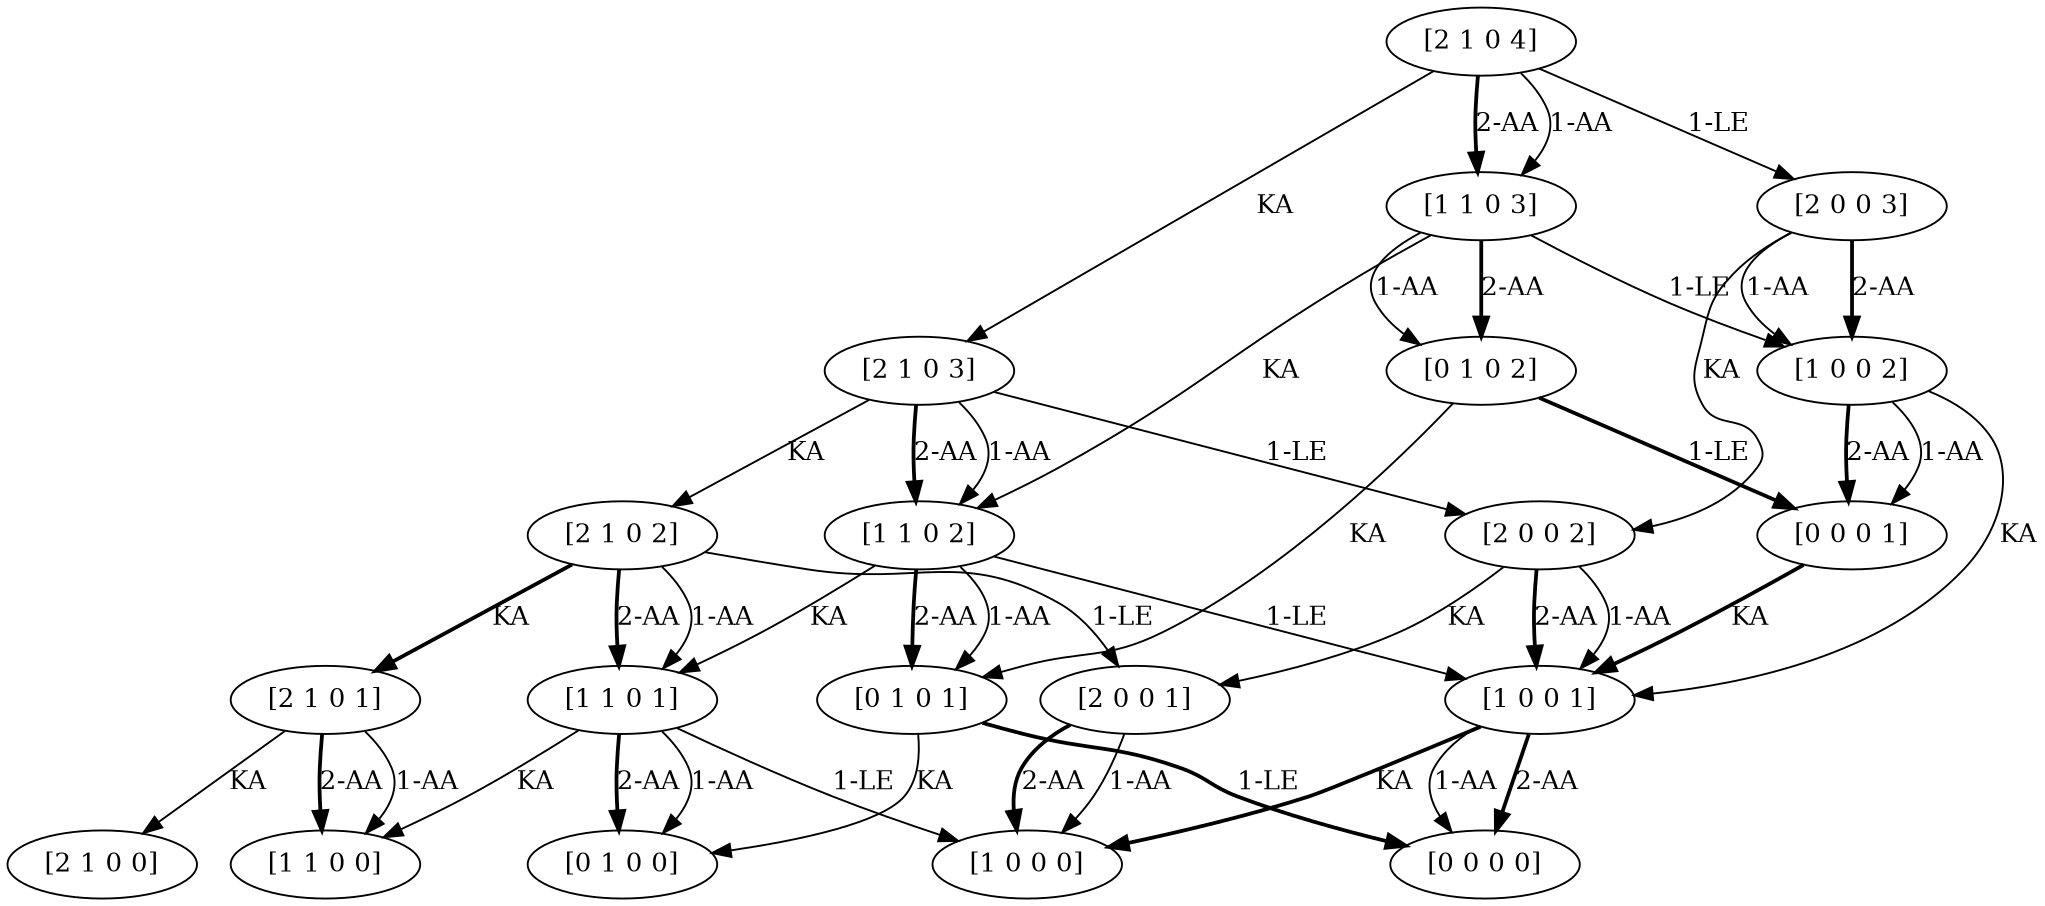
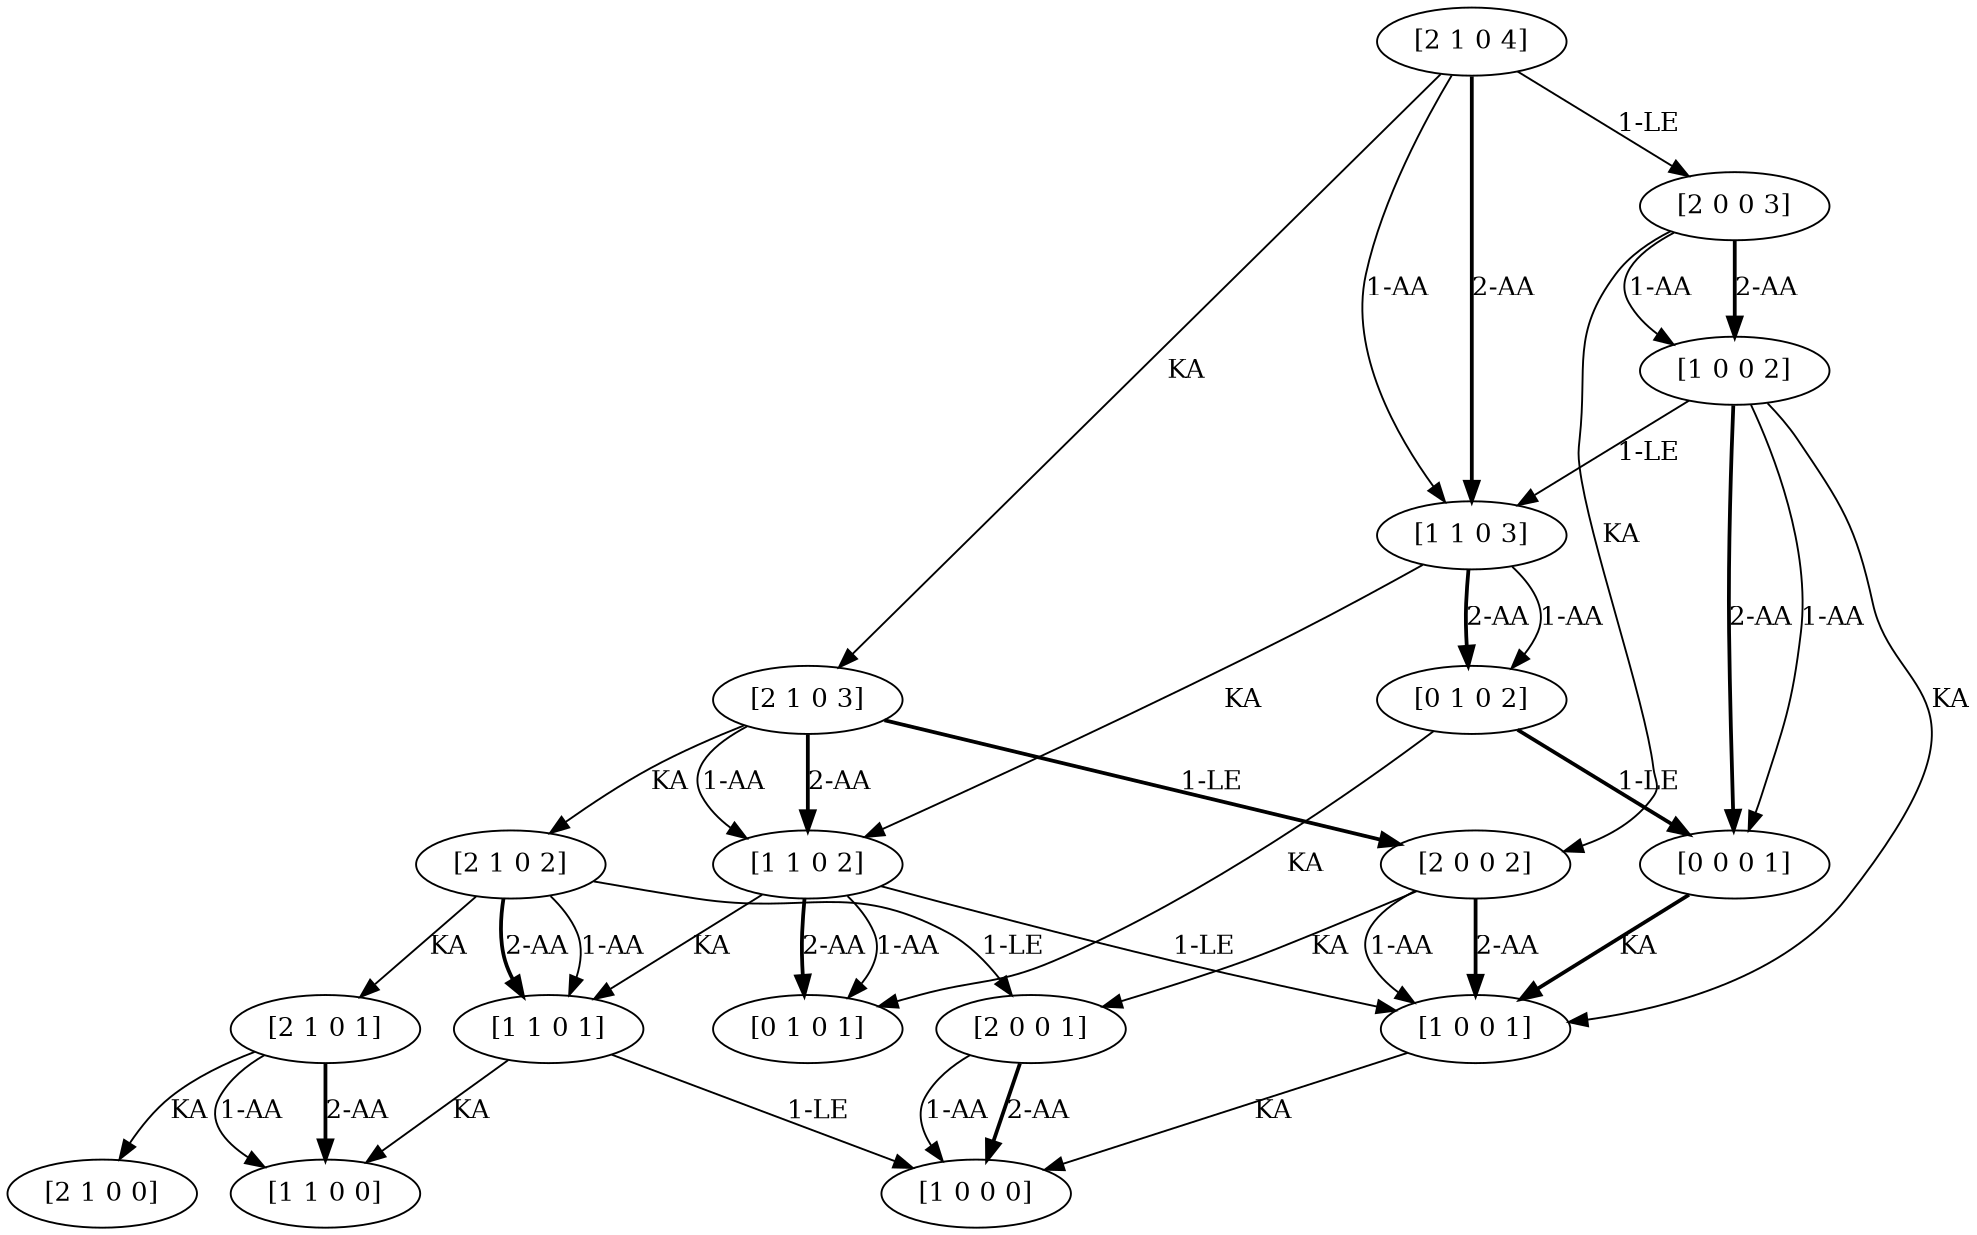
  digraph {
    node [capacity="[2]" stock="[1 0]" time=1 value=0.0]
    edge [goal="[1 0 0 0]" modus=AA not_best_politic=True revenue=100 time=2 weight=0.0 weight_goal=0.0]
    n1 [label="[2 1 0 0]" time=0]
    n2 [label="[2 1 0 1]" value=120.0]
    n3 [capacity="[1]" label="[1 1 0 0]" time=0]
    n4 [label="[2 1 0 2]" time=2 value=215.0]
    n5 [label="[2 0 0 1]" stock="[0 0]" value=70.0]
    n6 [capacity="[1]" label="[1 1 0 1]" value=120.0]
    n7 [capacity="[1]" label="[1 0 0 0]" stock="[0 0]" time=0]
-   n8 [capacity="[0]" label="[0 1 0 0]" time=0]
    n9 [label="[2 1 0 3]" time=3 value=272.312]
    n10 [label="[2 0 0 2]" stock="[0 0]" time=2 value=140.0]
    n11 [capacity="[1]" label="[1 1 0 2]" time=2 value=173.0]
    n12 [capacity="[1]" label="[1 0 0 1]" stock="[0 0]" value=70.0]
    n13 [capacity="[0]" label="[0 1 0 1]" value=50.0]
-   n14 [capacity="[0]" label="[0 0 0 0]" stock="[0 0]" time=0]
    n15 [label="[2 1 0 4]" time=4 value=303.188]
    n16 [label="[2 0 0 3]" stock="[0 0]" time=3 value=184.812]
    n17 [capacity="[1]" label="[1 1 0 3]" time=3 value=196.703]
    n18 [capacity="[1]" label="[1 0 0 2]" stock="[0 0]" time=2 value=98.0]
    n19 [capacity="[0]" label="[0 1 0 2]" time=2 value=75.0]
    n20 [capacity="[0]" label="[0 0 0 1]" stock="[0 0]"]
    n2 -> n1 [goal="[2 1 0 0]" label=KA modus=KA revenue=0 time=1]
    n2 -> n3 [goal="[1 1 0 0]" label="1-AA" time=1 weight=100.0]
    n2 -> n3 [goal="[1 1 0 0]" label="2-AA" not_best_politic=False revenue=200 style=bold time=1 weight=200.0]
-   n4 -> n2 [goal="[2 1 0 1]" label=KA modus=KA revenue=0 weight_goal=120.0 style=bold]
+   n4 -> n2 [goal="[2 1 0 1]" label=KA modus=KA revenue=0 weight_goal=120.0]
    n4 -> n5 [goal="[2 0 0 1]" label="1-LE" modus=LE weight=50.0 weight_goal=70.0]
    n4 -> n6 [goal="[1 1 0 1]" label="1-AA" weight=100.0 weight_goal=120.0]
    n4 -> n6 [goal="[1 1 0 1]" label="2-AA" not_best_politic=False revenue=200 style=bold weight=200.0 weight_goal=120.0]
    n5 -> n7 [label="1-AA" time=1 weight=100.0]
    n5 -> n7 [label="2-AA" not_best_politic=False revenue=200 style=bold time=1 weight=200.0]
    n6 -> n3 [goal="[1 1 0 0]" label=KA modus=KA revenue=0 time=1]
    n6 -> n7 [label="1-LE" modus=LE time=1 weight=100.0]
-   n6 -> n8 [goal="[0 1 0 0]" label="1-AA" time=1 weight=100.0]
-   n6 -> n8 [goal="[0 1 0 0]" label="2-AA" not_best_politic=False revenue=200 style=bold time=1 weight=200.0]
    n9 -> n4 [goal="[2 1 0 2]" label=KA modus=KA revenue=0 time=3 weight_goal=215.0]
-   n9 -> n10 [goal="[2 0 0 2]" label="1-LE" modus=LE time=3 weight=25.0 weight_goal=140.0]
+   n9 -> n10 [goal="[2 0 0 2]" label="1-LE" modus=LE time=3 weight=25.0 weight_goal=140.0 style=bold]
    n9 -> n11 [goal="[1 1 0 2]" label="1-AA" time=3 weight=58.0 weight_goal=173.0]
    n9 -> n11 [goal="[1 1 0 2]" label="2-AA" not_best_politic=False revenue=200 style=bold time=3 weight=158.0 weight_goal=173.0]
    n10 -> n5 [goal="[2 0 0 1]" label=KA modus=KA revenue=0 weight_goal=70.0]
    n10 -> n12 [goal="[1 0 0 1]" label="1-AA" weight=100.0 weight_goal=70.0]
    n10 -> n12 [goal="[1 0 0 1]" label="2-AA" not_best_politic=False revenue=200 style=bold weight=200.0 weight_goal=70.0]
    n11 -> n6 [goal="[1 1 0 1]" label=KA modus=KA revenue=0 weight_goal=120.0]
    n11 -> n12 [goal="[1 0 0 1]" label="1-LE" modus=LE weight=50.0 weight_goal=70.0]
    n11 -> n13 [goal="[0 1 0 1]" label="1-AA" weight=30.0 weight_goal=50.0]
    n11 -> n13 [goal="[0 1 0 1]" label="2-AA" not_best_politic=False revenue=200 style=bold weight=130.0 weight_goal=50.0]
-   n12 -> n7 [label=KA modus=KA revenue=0 time=1 style=bold]
-   n12 -> n14 [goal="[0 0 0 0]" label="1-AA" time=1 weight=100.0]
-   n12 -> n14 [goal="[0 0 0 0]" label="2-AA" not_best_politic=False revenue=200 style=bold time=1 weight=200.0]
-   n13 -> n8 [goal="[0 1 0 0]" label=KA modus=KA revenue=0 time=1]
-   n13 -> n14 [goal="[0 0 0 0]" label="1-LE" modus=LE not_best_politic=False style=bold time=1 weight=100.0]
+   n12 -> n7 [label=KA modus=KA revenue=0 time=1]
    n15 -> n9 [goal="[2 1 0 3]" label=KA modus=KA revenue=0 time=4 weight_goal=272.312]
    n15 -> n16 [goal="[2 0 0 3]" label="1-LE" modus=LE time=4 weight=12.5 weight_goal=184.812]
    n15 -> n17 [goal="[1 1 0 3]" label="1-AA" time=4 weight=24.3906 weight_goal=196.703]
    n15 -> n17 [goal="[1 1 0 3]" label="2-AA" not_best_politic=False revenue=200 style=bold time=4 weight=124.391 weight_goal=196.703]
    n16 -> n10 [goal="[2 0 0 2]" label=KA modus=KA revenue=0 time=3 weight_goal=140.0]
    n16 -> n18 [goal="[1 0 0 2]" label="1-AA" time=3 weight=58.0 weight_goal=98.0]
    n16 -> n18 [goal="[1 0 0 2]" label="2-AA" not_best_politic=False revenue=200 style=bold time=3 weight=158.0 weight_goal=98.0]
    n17 -> n11 [goal="[1 1 0 2]" label=KA modus=KA revenue=0 time=3 weight_goal=173.0]
-   n17 -> n18 [goal="[1 0 0 2]" label="1-LE" modus=LE time=3 weight=25.0 weight_goal=98.0]
+   n18 -> n17 [goal="[1 0 0 2]" label="1-LE" modus=LE time=3 weight=25.0 weight_goal=98.0]
    n17 -> n19 [goal="[0 1 0 2]" label="1-AA" time=3 weight=2.0 weight_goal=75.0]
    n17 -> n19 [goal="[0 1 0 2]" label="2-AA" not_best_politic=False revenue=200 style=bold time=3 weight=102.0 weight_goal=75.0]
    n18 -> n12 [goal="[1 0 0 1]" label=KA modus=KA revenue=0 weight_goal=70.0]
    n18 -> n20 [goal="[0 0 0 1]" label="1-AA" weight=30.0]
    n18 -> n20 [goal="[0 0 0 1]" label="2-AA" not_best_politic=False revenue=200 style=bold weight=130.0]
    n19 -> n13 [goal="[0 1 0 1]" label=KA modus=KA revenue=0 weight_goal=50.0]
    n19 -> n20 [goal="[0 0 0 1]" label="1-LE" modus=LE not_best_politic=False style=bold weight=50.0]
    n20 -> n12 [goal="[0 0 0 0]" label=KA modus=KA not_best_politic=False revenue=0 style=bold time=1]
  }
